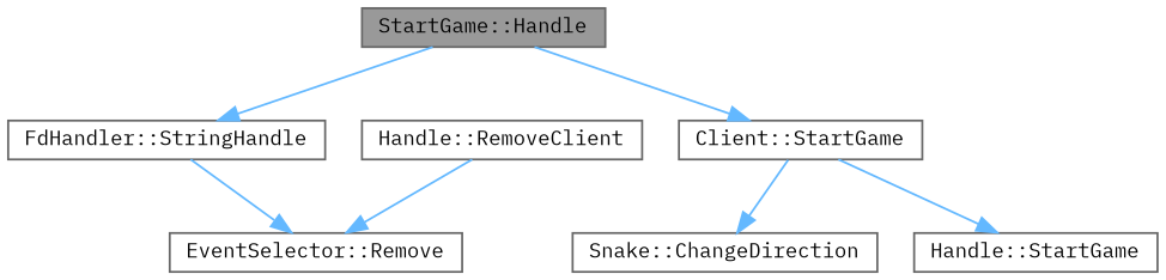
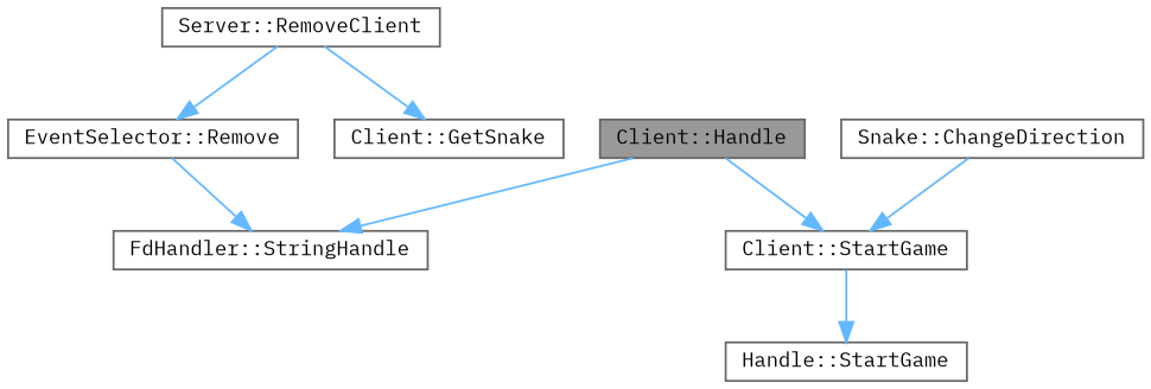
  digraph {
    fontname="IBM Plex Mono"
    rankdir=TB
    node [color=grey40 fillcolor=white fontname="IBM Plex Mono" fontsize=10 shape=box style=filled]
    edge [color=steelblue1 fontname="IBM Plex Mono" fontsize=10 labelfontname=Helvetica labelfontsize=10 style=solid]
-   n1 [color=gray40 fillcolor=grey60 fontcolor=black height=0.2 label="StartGame::Handle" width=0.4]
+   n1 [color=gray40 fillcolor=grey60 fontcolor=black height=0.2 label="Client::Handle" width=0.4]
    n2 [height=0.2 label="FdHandler::StringHandle" width=0.4]
    n3 [height=0.2 label="Client::StartGame" width=0.4]
-   n4 [height=0.2 label="Handle::RemoveClient" width=0.4]
+   n4 [height=0.2 label="Server::RemoveClient" width=0.4]
+   n5 [height=0.2 label="Client::GetSnake" width=0.4]
    n6 [height=0.2 label="EventSelector::Remove" width=0.4]
    n7 [height=0.2 label="Snake::ChangeDirection" width=0.4]
    n8 [height=0.2 label="Handle::StartGame" width=0.4]
    n1 -> n2
    n1 -> n3
-   n3 -> n7
+   n7 -> n3
    n3 -> n8
+   n4 -> n5
    n4 -> n6
-   n2 -> n6
+   n6 -> n2
  }
